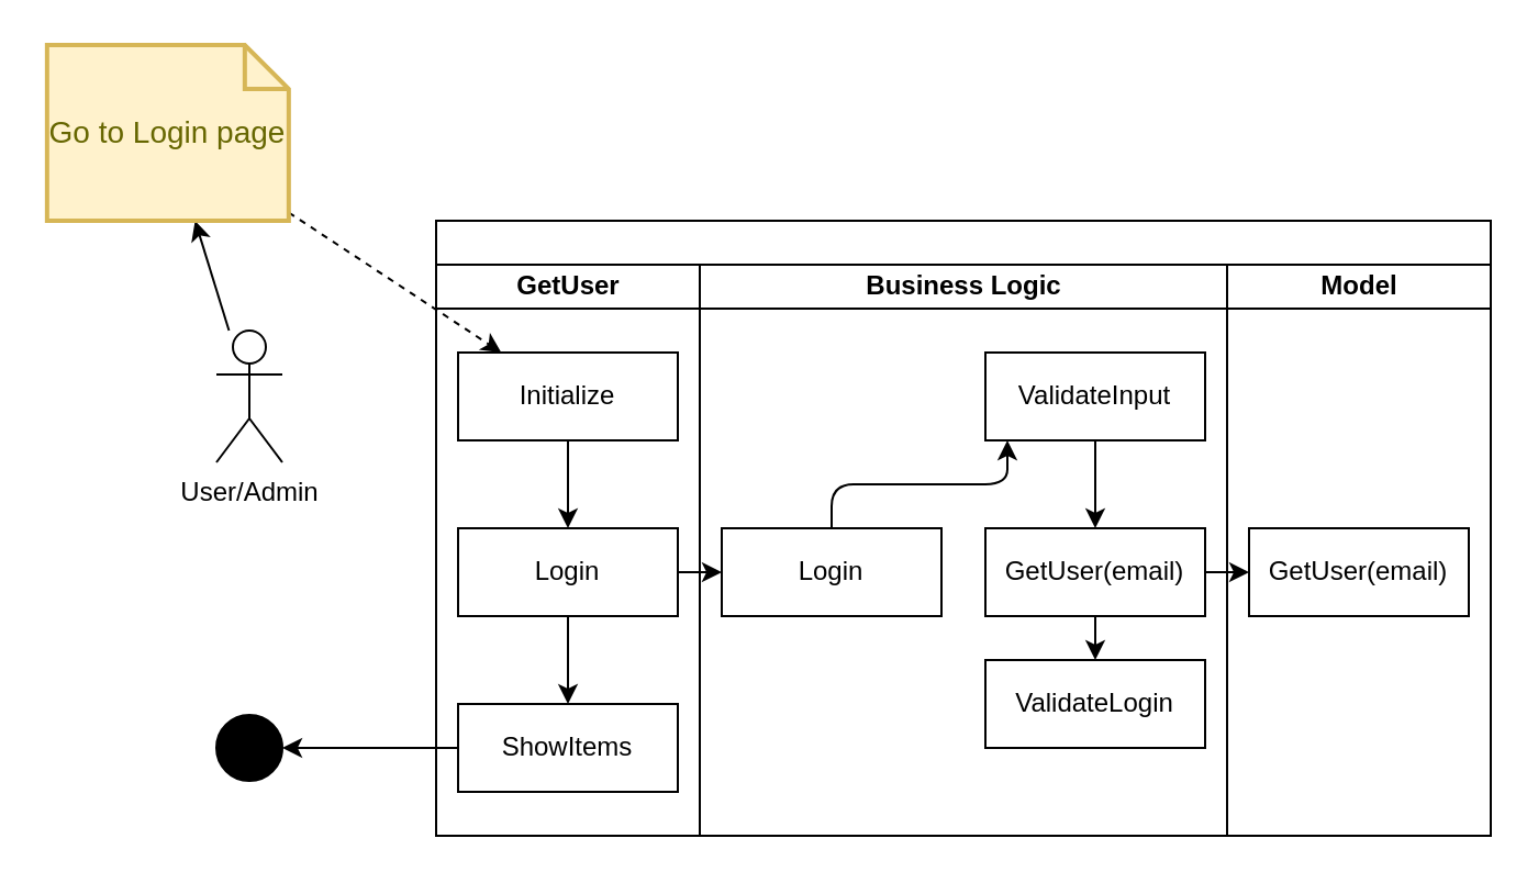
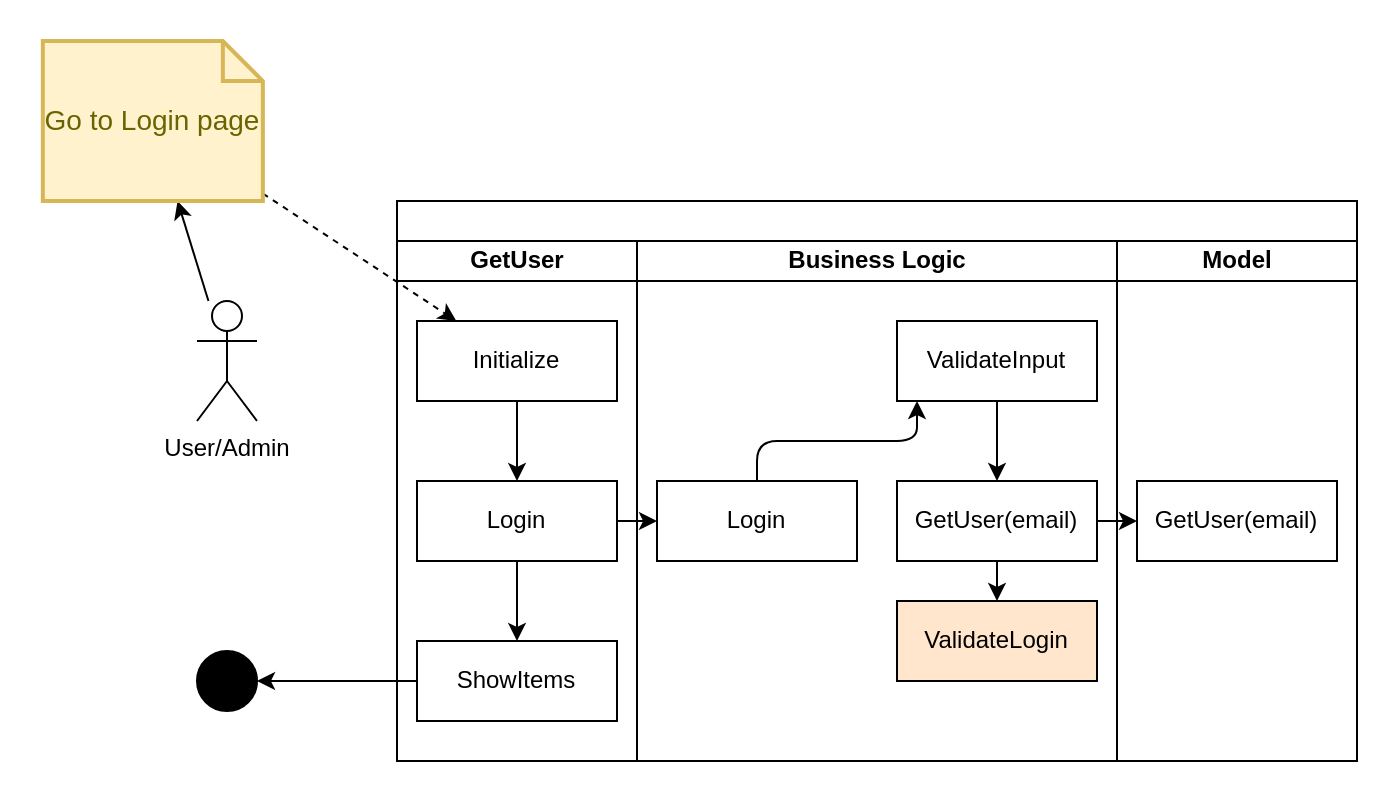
  <mxCell id="0" />
  <mxCell id="1" parent="0" />
  <mxCell id="2" value="" style="swimlane;childLayout=stackLayout;resizeParent=1;resizeParentMax=0;startSize=20;html=1;" parent="1" vertex="1"><mxGeometry x="198" y="100" width="480" height="280" as="geometry" /></mxCell>
  <mxCell id="3" value="GetUser" style="swimlane;startSize=20;html=1;" parent="2" vertex="1"><mxGeometry y="20" width="120" height="260" as="geometry" /></mxCell>
  <mxCell id="4" value="" style="edgeStyle=none;html=1;" parent="3" source="5" target="7" edge="1"><mxGeometry relative="1" as="geometry" /></mxCell>
  <mxCell id="5" value="Initialize" style="rounded=0;whiteSpace=wrap;html=1;" parent="3" vertex="1"><mxGeometry x="10" y="40" width="100" height="40" as="geometry" /></mxCell>
  <mxCell id="6" value="" style="edgeStyle=orthogonalEdgeStyle;html=1;fontSize=15;" parent="3" source="7" target="8" edge="1"><mxGeometry relative="1" as="geometry" /></mxCell>
  <mxCell id="7" value="Login" style="rounded=0;whiteSpace=wrap;html=1;" parent="3" vertex="1"><mxGeometry x="10.0" y="120" width="100" height="40" as="geometry" /></mxCell>
  <mxCell id="8" value="ShowItems" style="rounded=0;whiteSpace=wrap;html=1;" parent="3" vertex="1"><mxGeometry x="10.0" y="200" width="100" height="40" as="geometry" /></mxCell>
  <mxCell id="9" value="Business Logic" style="swimlane;startSize=20;html=1;" parent="2" vertex="1"><mxGeometry x="120" y="20" width="240" height="260" as="geometry" /></mxCell>
  <mxCell id="10" value="" style="edgeStyle=orthogonalEdgeStyle;html=1;" parent="9" source="11" target="16" edge="1"><mxGeometry relative="1" as="geometry"><Array as="points"><mxPoint x="60" y="100" /><mxPoint x="140" y="100" /></Array></mxGeometry></mxCell>
  <mxCell id="11" value="Login" style="rounded=0;whiteSpace=wrap;html=1;" parent="9" vertex="1"><mxGeometry x="10.0" y="120" width="100" height="40" as="geometry" /></mxCell>
  <mxCell id="12" value="" style="edgeStyle=orthogonalEdgeStyle;html=1;" parent="9" source="13" target="14" edge="1"><mxGeometry relative="1" as="geometry" /></mxCell>
  <mxCell id="13" value="GetUser(email)" style="rounded=0;whiteSpace=wrap;html=1;" parent="9" vertex="1"><mxGeometry x="130.0" y="120" width="100" height="40" as="geometry" /></mxCell>
- <mxCell id="14" value="ValidateLogin" style="rounded=0;whiteSpace=wrap;html=1;" parent="9" vertex="1"><mxGeometry x="130.0" y="180" width="100" height="40" as="geometry" /></mxCell>
+ <mxCell id="14" value="ValidateLogin" style="rounded=0;whiteSpace=wrap;html=1;fillColor=#ffe6cc;" parent="9" vertex="1"><mxGeometry x="130.0" y="180" width="100" height="40" as="geometry" /></mxCell>
  <mxCell id="15" style="edgeStyle=orthogonalEdgeStyle;html=1;" parent="9" source="16" target="13" edge="1"><mxGeometry relative="1" as="geometry" /></mxCell>
  <mxCell id="16" value="ValidateInput" style="rounded=0;whiteSpace=wrap;html=1;" parent="9" vertex="1"><mxGeometry x="130.0" y="40" width="100" height="40" as="geometry" /></mxCell>
  <mxCell id="17" value="" style="edgeStyle=none;html=1;" parent="2" source="13" target="19" edge="1"><mxGeometry relative="1" as="geometry" /></mxCell>
  <mxCell id="18" value="Model" style="swimlane;startSize=20;html=1;" parent="2" vertex="1"><mxGeometry x="360" y="20" width="120" height="260" as="geometry" /></mxCell>
  <mxCell id="19" value="GetUser(email)" style="rounded=0;whiteSpace=wrap;html=1;" parent="18" vertex="1"><mxGeometry x="10.0" y="120" width="100" height="40" as="geometry" /></mxCell>
  <mxCell id="20" value="" style="edgeStyle=none;html=1;" parent="2" source="7" target="11" edge="1"><mxGeometry relative="1" as="geometry" /></mxCell>
  <mxCell id="21" style="edgeStyle=none;html=1;" parent="1" source="22" target="26" edge="1"><mxGeometry relative="1" as="geometry" /></mxCell>
  <mxCell id="22" value="User/Admin" style="shape=umlActor;verticalLabelPosition=bottom;verticalAlign=top;html=1;outlineConnect=0;" parent="1" vertex="1"><mxGeometry x="98" y="150" width="30" height="60" as="geometry" /></mxCell>
  <mxCell id="23" value="" style="ellipse;fillColor=strokeColor;fontSize=15;" parent="1" vertex="1"><mxGeometry x="98" y="325" width="30" height="30" as="geometry" /></mxCell>
  <mxCell id="24" style="edgeStyle=orthogonalEdgeStyle;html=1;fontSize=15;" parent="1" source="8" target="23" edge="1"><mxGeometry relative="1" as="geometry" /></mxCell>
  <mxCell id="25" style="edgeStyle=none;html=1;dashed=1;" parent="1" source="26" target="5" edge="1"><mxGeometry relative="1" as="geometry"><mxPoint x="205.087" y="160" as="targetPoint" /></mxGeometry></mxCell>
  <mxCell id="26" value="Go to Login page" style="shape=note;strokeWidth=2;fontSize=14;size=20;whiteSpace=wrap;html=1;fillColor=#fff2cc;strokeColor=#d6b656;fontColor=#666600;" parent="1" vertex="1"><mxGeometry x="20.92" y="20" width="110.0" height="80" as="geometry" /></mxCell>
